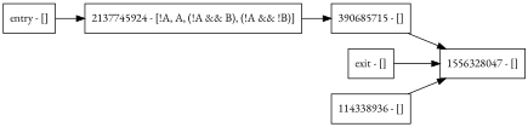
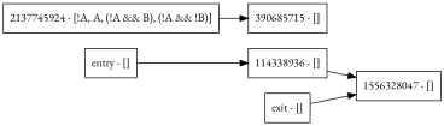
  digraph {
    fontname="EB Garamond"
    rankdir=LR
    node [fontname="EB Garamond" shape=record]
    edge [fontname="EB Garamond"]
    n1 [label="entry - []"]
    n2 [label="2137745924 - [!A, A, (!A && B), (!A && !B)]"]
    n3 [label="390685715 - []"]
    n4 [label="exit - []"]
    n5 [label="1556328047 - []"]
    n6 [label="114338936 - []"]
-   n1 -> n2
+   n1 -> n6
    n2 -> n3
-   n3 -> n5
    n4 -> n5
    n6 -> n5
  }
